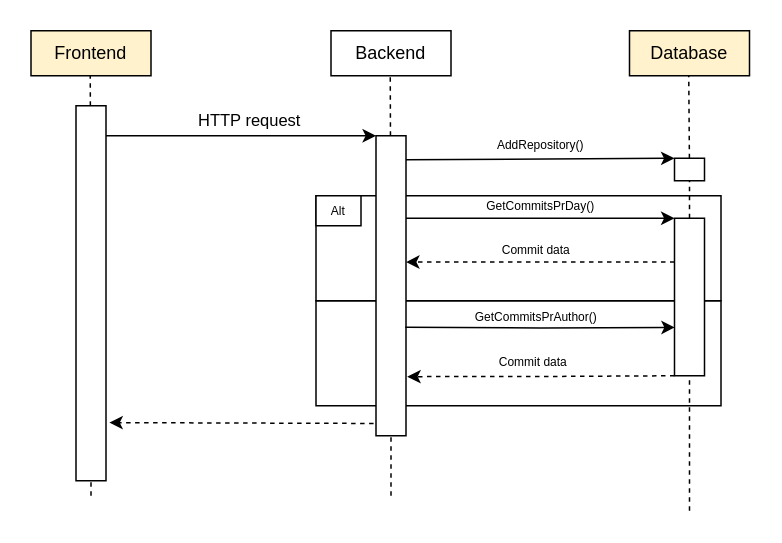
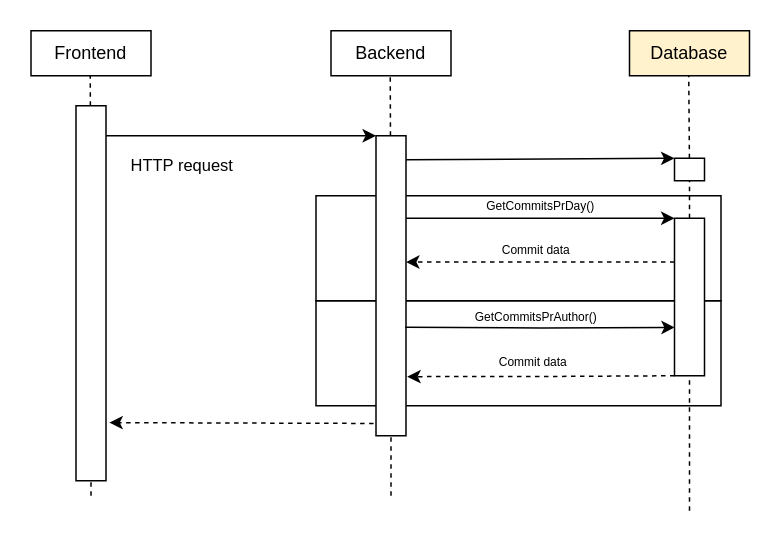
  <mxCell id="0" />
  <mxCell id="1" parent="0" />
  <mxCell id="2" value="" style="rounded=0;whiteSpace=wrap;html=1;fontSize=8;" parent="1" vertex="1"><mxGeometry x="210" y="200" width="270" height="70" as="geometry" /></mxCell>
  <mxCell id="3" value="" style="rounded=0;whiteSpace=wrap;html=1;fontSize=8;" parent="1" vertex="1"><mxGeometry x="210" y="130" width="270" height="70" as="geometry" /></mxCell>
- <mxCell id="4" value="Frontend" style="rounded=0;whiteSpace=wrap;html=1;fillColor=#fff2cc;" parent="1" vertex="1"><mxGeometry x="20" y="20" width="80" height="30" as="geometry" /></mxCell>
+ <mxCell id="4" value="Frontend" style="rounded=0;whiteSpace=wrap;html=1;" parent="1" vertex="1"><mxGeometry x="20" y="20" width="80" height="30" as="geometry" /></mxCell>
  <mxCell id="5" value="Backend" style="rounded=0;whiteSpace=wrap;html=1;" parent="1" vertex="1"><mxGeometry x="220" y="20" width="80" height="30" as="geometry" /></mxCell>
  <mxCell id="6" value="Database" style="rounded=0;whiteSpace=wrap;html=1;fillColor=#fff2cc;" parent="1" vertex="1"><mxGeometry x="419" y="20" width="80" height="30" as="geometry" /></mxCell>
  <mxCell id="7" value="" style="endArrow=none;dashed=1;html=1;rounded=0;startArrow=none;" parent="1" source="10" edge="1"><mxGeometry width="50" height="50" relative="1" as="geometry"><mxPoint x="60" y="380" as="sourcePoint" /><mxPoint x="59.5" y="50" as="targetPoint" /></mxGeometry></mxCell>
  <mxCell id="8" value="" style="endArrow=none;dashed=1;html=1;rounded=0;startArrow=none;" parent="1" source="12" edge="1"><mxGeometry width="50" height="50" relative="1" as="geometry"><mxPoint x="260" y="380" as="sourcePoint" /><mxPoint x="259.5" y="50" as="targetPoint" /></mxGeometry></mxCell>
  <mxCell id="9" value="" style="endArrow=none;dashed=1;html=1;rounded=0;startArrow=none;" parent="1" source="14" edge="1"><mxGeometry width="50" height="50" relative="1" as="geometry"><mxPoint x="459" y="380" as="sourcePoint" /><mxPoint x="458.5" y="50" as="targetPoint" /></mxGeometry></mxCell>
  <mxCell id="10" value="" style="rounded=0;whiteSpace=wrap;html=1;" parent="1" vertex="1"><mxGeometry x="50" y="70" width="20" height="250" as="geometry" /></mxCell>
  <mxCell id="11" value="" style="endArrow=none;dashed=1;html=1;rounded=0;" parent="1" target="10" edge="1"><mxGeometry width="50" height="50" relative="1" as="geometry"><mxPoint x="60" y="330" as="sourcePoint" /><mxPoint x="59.5" y="50" as="targetPoint" /></mxGeometry></mxCell>
  <mxCell id="12" value="" style="rounded=0;whiteSpace=wrap;html=1;" parent="1" vertex="1"><mxGeometry x="250" y="90" width="20" height="200" as="geometry" /></mxCell>
  <mxCell id="13" value="" style="endArrow=none;dashed=1;html=1;rounded=0;" parent="1" target="12" edge="1"><mxGeometry width="50" height="50" relative="1" as="geometry"><mxPoint x="260" y="330" as="sourcePoint" /><mxPoint x="259.5" y="50" as="targetPoint" /></mxGeometry></mxCell>
  <mxCell id="14" value="" style="rounded=0;whiteSpace=wrap;html=1;" parent="1" vertex="1"><mxGeometry x="449" y="105" width="20" height="15" as="geometry" /></mxCell>
  <mxCell id="15" value="" style="endArrow=none;dashed=1;html=1;rounded=0;startArrow=none;" parent="1" source="21" target="14" edge="1"><mxGeometry width="50" height="50" relative="1" as="geometry"><mxPoint x="459" y="380" as="sourcePoint" /><mxPoint x="458.5" y="50" as="targetPoint" /></mxGeometry></mxCell>
  <mxCell id="16" value="" style="endArrow=classic;html=1;rounded=0;entryX=0;entryY=0;entryDx=0;entryDy=0;" parent="1" target="12" edge="1"><mxGeometry width="50" height="50" relative="1" as="geometry"><mxPoint x="70" y="90" as="sourcePoint" /><mxPoint x="210" y="90" as="targetPoint" /></mxGeometry></mxCell>
- <mxCell id="17" value="&lt;font style=&quot;font-size: 11px;&quot;&gt;HTTP request&lt;/font&gt;" style="text;html=1;strokeColor=none;fillColor=none;align=center;verticalAlign=middle;whiteSpace=wrap;rounded=0;" parent="1" vertex="1"><mxGeometry x="121" y="65" width="90" height="30" as="geometry" /></mxCell>
+ <mxCell id="17" value="&lt;font style=&quot;font-size: 11px;&quot;&gt;HTTP request&lt;/font&gt;" style="text;html=1;strokeColor=none;fillColor=none;align=center;verticalAlign=middle;whiteSpace=wrap;rounded=0;" parent="1" vertex="1"><mxGeometry x="76" y="95" width="90" height="30" as="geometry" /></mxCell>
  <mxCell id="18" value="" style="endArrow=classic;html=1;rounded=0;entryX=0;entryY=0;entryDx=0;entryDy=0;" parent="1" target="14" edge="1"><mxGeometry width="50" height="50" relative="1" as="geometry"><mxPoint x="270" y="106" as="sourcePoint" /><mxPoint x="410" y="106" as="targetPoint" /></mxGeometry></mxCell>
- <mxCell id="19" value="AddRepository()" style="text;html=1;strokeColor=none;fillColor=none;align=center;verticalAlign=middle;whiteSpace=wrap;rounded=0;fontSize=8;" parent="1" vertex="1"><mxGeometry x="330" y="81" width="60" height="30" as="geometry" /></mxCell>
  <mxCell id="20" style="edgeStyle=orthogonalEdgeStyle;rounded=0;orthogonalLoop=1;jettySize=auto;html=1;exitX=0;exitY=0.75;exitDx=0;exitDy=0;fontSize=8;dashed=1;" parent="1" edge="1"><mxGeometry relative="1" as="geometry"><mxPoint x="449" y="174.2" as="sourcePoint" /><mxPoint x="270" y="174.2" as="targetPoint" /></mxGeometry></mxCell>
  <mxCell id="21" value="" style="rounded=0;whiteSpace=wrap;html=1;" parent="1" vertex="1"><mxGeometry x="449" y="145" width="20" height="105" as="geometry" /></mxCell>
  <mxCell id="22" value="" style="endArrow=none;dashed=1;html=1;rounded=0;" parent="1" target="21" edge="1"><mxGeometry width="50" height="50" relative="1" as="geometry"><mxPoint x="459" y="340" as="sourcePoint" /><mxPoint x="459" y="114" as="targetPoint" /></mxGeometry></mxCell>
  <mxCell id="23" value="GetCommitsPrDay()" style="text;html=1;strokeColor=none;fillColor=none;align=center;verticalAlign=middle;whiteSpace=wrap;rounded=0;fontSize=8;" parent="1" vertex="1"><mxGeometry x="330" y="122" width="60" height="30" as="geometry" /></mxCell>
  <mxCell id="24" value="Commit data" style="text;html=1;strokeColor=none;fillColor=none;align=center;verticalAlign=middle;whiteSpace=wrap;rounded=0;fontSize=8;" parent="1" vertex="1"><mxGeometry x="327" y="151" width="60" height="30" as="geometry" /></mxCell>
- <mxCell id="25" value="Alt" style="rounded=0;whiteSpace=wrap;html=1;fontSize=8;" parent="1" vertex="1"><mxGeometry x="210" y="130" width="30" height="20" as="geometry" /></mxCell>
  <mxCell id="26" style="edgeStyle=orthogonalEdgeStyle;rounded=0;orthogonalLoop=1;jettySize=auto;html=1;exitX=1;exitY=0.75;exitDx=0;exitDy=0;entryX=0.01;entryY=0.693;entryDx=0;entryDy=0;fontSize=8;entryPerimeter=0;" parent="1" target="21" edge="1"><mxGeometry relative="1" as="geometry"><mxPoint x="269.5" y="217.6" as="sourcePoint" /><mxPoint x="409.5" y="217.6" as="targetPoint" /></mxGeometry></mxCell>
  <mxCell id="27" style="edgeStyle=orthogonalEdgeStyle;rounded=0;orthogonalLoop=1;jettySize=auto;html=1;exitX=0;exitY=0.75;exitDx=0;exitDy=0;fontSize=8;dashed=1;entryX=1.04;entryY=0.803;entryDx=0;entryDy=0;entryPerimeter=0;" parent="1" target="12" edge="1"><mxGeometry relative="1" as="geometry"><mxPoint x="449" y="250" as="sourcePoint" /><mxPoint x="309" y="250" as="targetPoint" /></mxGeometry></mxCell>
  <mxCell id="28" value="GetCommitsPrAuthor()" style="text;html=1;strokeColor=none;fillColor=none;align=center;verticalAlign=middle;whiteSpace=wrap;rounded=0;fontSize=8;" parent="1" vertex="1"><mxGeometry x="327" y="196" width="60" height="30" as="geometry" /></mxCell>
  <mxCell id="29" value="Commit data" style="text;html=1;strokeColor=none;fillColor=none;align=center;verticalAlign=middle;whiteSpace=wrap;rounded=0;fontSize=8;" parent="1" vertex="1"><mxGeometry x="325" y="226" width="60" height="30" as="geometry" /></mxCell>
  <mxCell id="30" value="" style="endArrow=classic;html=1;rounded=0;dashed=1;fontSize=8;exitX=-0.08;exitY=0.959;exitDx=0;exitDy=0;exitPerimeter=0;entryX=1.16;entryY=0.825;entryDx=0;entryDy=0;entryPerimeter=0;" parent="1" source="12" edge="1"><mxGeometry width="50" height="50" relative="1" as="geometry"><mxPoint x="209.8" y="281.2" as="sourcePoint" /><mxPoint x="72.2" y="281.25" as="targetPoint" /></mxGeometry></mxCell>
  <mxCell id="31" value="" style="endArrow=classic;html=1;rounded=0;fontSize=8;entryX=0;entryY=0;entryDx=0;entryDy=0;" parent="1" target="21" edge="1"><mxGeometry width="50" height="50" relative="1" as="geometry"><mxPoint x="270" y="145" as="sourcePoint" /><mxPoint x="377" y="130" as="targetPoint" /></mxGeometry></mxCell>
